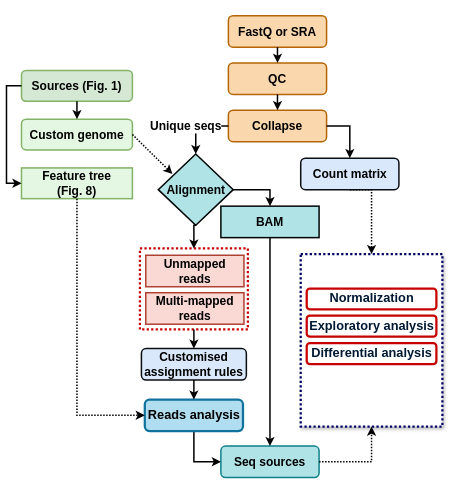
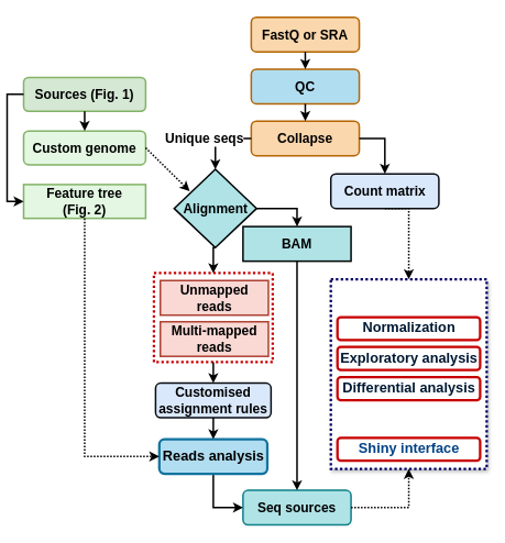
  <mxCell id="0" />
  <mxCell id="1" parent="0" />
  <mxCell id="2" value="" style="group" vertex="1" connectable="0" parent="1"><mxGeometry x="20" y="20.5" width="561.5" height="616" as="geometry" /></mxCell>
  <mxCell id="3" value="" style="group" vertex="1" connectable="0" parent="2"><mxGeometry width="561.5" height="616" as="geometry" /></mxCell>
  <mxCell id="4" value="" style="group" vertex="1" connectable="0" parent="3"><mxGeometry width="561.5" height="616" as="geometry" /></mxCell>
  <mxCell id="5" value="FastQ or SRA" style="rounded=1;strokeWidth=2;perimeterSpacing=0;glass=0;shadow=0;comic=0;fontFamily=Arial;fontSize=16;fontStyle=1;fillColor=#fad7ac;strokeColor=#b46504;spacing=2;whiteSpace=wrap;html=1;labelBorderColor=none;labelBackgroundColor=none;direction=east;flipH=1;flipV=1;align=center;" vertex="1" parent="4"><mxGeometry x="276" width="131" height="42" as="geometry" /></mxCell>
- <mxCell id="6" value="QC" style="rounded=1;strokeWidth=2;perimeterSpacing=0;glass=0;shadow=0;comic=0;fontFamily=Arial;fontSize=16;fontStyle=1;fillColor=#fad7ac;strokeColor=#b46504;flipH=1;spacing=2;whiteSpace=wrap;html=1;labelBorderColor=none;labelBackgroundColor=none;direction=east;flipV=1;align=center;" vertex="1" parent="4"><mxGeometry x="276" y="63" width="131" height="42" as="geometry" /></mxCell>
+ <mxCell id="6" value="QC" style="rounded=1;strokeWidth=2;perimeterSpacing=0;glass=0;shadow=0;comic=0;fontFamily=Arial;fontSize=16;fontStyle=1;fillColor=#b1ddf0;strokeColor=#b46504;flipH=1;spacing=2;whiteSpace=wrap;html=1;labelBorderColor=none;labelBackgroundColor=none;direction=east;flipV=1;align=center;" vertex="1" parent="4"><mxGeometry x="276" y="63" width="131" height="42" as="geometry" /></mxCell>
  <mxCell id="7" style="edgeStyle=orthogonalEdgeStyle;rounded=0;orthogonalLoop=1;jettySize=auto;html=1;exitX=0.5;exitY=1;exitDx=0;exitDy=0;entryX=0.5;entryY=0;entryDx=0;entryDy=0;strokeWidth=2;align=center;" edge="1" parent="4" source="5" target="6"><mxGeometry relative="1" as="geometry" /></mxCell>
  <mxCell id="8" value="Collapse" style="rounded=1;strokeWidth=2;perimeterSpacing=0;glass=0;shadow=0;comic=0;fontFamily=Arial;fontSize=16;fontStyle=1;fillColor=#fad7ac;strokeColor=#b46504;flipH=1;spacing=2;whiteSpace=wrap;html=1;labelBorderColor=none;labelBackgroundColor=none;direction=east;flipV=1;align=center;" vertex="1" parent="4"><mxGeometry x="276" y="126" width="131" height="42" as="geometry" /></mxCell>
  <mxCell id="9" style="edgeStyle=orthogonalEdgeStyle;rounded=0;orthogonalLoop=1;jettySize=auto;html=1;exitX=0.5;exitY=1;exitDx=0;exitDy=0;entryX=0.5;entryY=0;entryDx=0;entryDy=0;strokeWidth=2;align=center;" edge="1" parent="4" source="6" target="8"><mxGeometry relative="1" as="geometry" /></mxCell>
  <mxCell id="10" value="Count matrix" style="rounded=1;strokeWidth=2;perimeterSpacing=0;glass=0;shadow=0;comic=0;fontFamily=Arial;fontSize=16;fontStyle=1;fillColor=#dae8fc;strokeColor=#0A0D12;flipH=1;spacing=2;whiteSpace=wrap;html=1;labelBorderColor=none;labelBackgroundColor=none;fontColor=#000000;direction=east;flipV=1;align=center;" vertex="1" parent="4"><mxGeometry x="372.5" y="190" width="131" height="42" as="geometry" /></mxCell>
  <mxCell id="11" style="edgeStyle=orthogonalEdgeStyle;rounded=0;orthogonalLoop=1;jettySize=auto;html=1;exitX=1;exitY=0.5;exitDx=0;exitDy=0;entryX=0.5;entryY=0;entryDx=0;entryDy=0;strokeWidth=2;align=center;" edge="1" parent="4" source="8" target="10"><mxGeometry relative="1" as="geometry" /></mxCell>
  <mxCell id="12" value="Seq sources" style="rounded=1;strokeWidth=2;perimeterSpacing=0;glass=0;shadow=0;comic=0;fontFamily=Arial;fontSize=16;fontStyle=1;fillColor=#b0e3e6;strokeColor=#0e8088;flipH=1;spacing=2;whiteSpace=wrap;html=1;labelBorderColor=none;labelBackgroundColor=none;direction=east;flipV=1;align=center;" vertex="1" parent="4"><mxGeometry x="266" y="574" width="131" height="42" as="geometry" /></mxCell>
  <mxCell id="13" value="Customised assignment rules" style="rounded=1;strokeWidth=2;perimeterSpacing=0;glass=0;shadow=0;comic=0;fontFamily=Arial;fontSize=16;fontStyle=1;fillColor=#dae8fc;strokeColor=#0A0D12;flipH=1;spacing=2;whiteSpace=wrap;html=1;labelBorderColor=none;labelBackgroundColor=none;fontColor=#000000;direction=east;flipV=1;" vertex="1" parent="4"><mxGeometry x="160" y="444" width="140" height="42" as="geometry" /></mxCell>
  <mxCell id="14" style="edgeStyle=orthogonalEdgeStyle;rounded=0;orthogonalLoop=1;jettySize=auto;html=1;exitX=0.5;exitY=1;exitDx=0;exitDy=0;strokeWidth=2;fontSize=16;align=center;" edge="1" parent="4" source="15" target="12"><mxGeometry relative="1" as="geometry" /></mxCell>
  <mxCell id="15" value="BAM" style="rounded=0;whiteSpace=wrap;html=1;shadow=0;glass=0;comic=0;labelBackgroundColor=none;strokeWidth=2;fontSize=16;fontStyle=1;fillColor=#b0e3e6;strokeColor=#010505;" vertex="1" parent="4"><mxGeometry x="266.0" y="254" width="131" height="42" as="geometry" /></mxCell>
  <mxCell id="16" value="Sources (Fig. 1)" style="rounded=1;strokeWidth=2;perimeterSpacing=0;glass=0;shadow=0;comic=0;fontFamily=Arial;fontSize=16;fontStyle=1;fillColor=#d5e8d4;strokeColor=#82b366;flipH=1;spacing=2;whiteSpace=wrap;html=1;labelBorderColor=none;labelBackgroundColor=none;direction=east;flipV=1;align=center;" vertex="1" parent="4"><mxGeometry y="73" width="148" height="41" as="geometry" /></mxCell>
- <mxCell id="17" value="Feature tree&lt;br&gt;(Fig. 8)" style="rounded=0;whiteSpace=wrap;html=1;shadow=0;glass=0;comic=0;labelBackgroundColor=none;strokeColor=#82b366;strokeWidth=2;fontSize=16;fontStyle=1;fillColor=#E3F7E2;align=center;" vertex="1" parent="4"><mxGeometry y="203" width="148" height="41" as="geometry" /></mxCell>
+ <mxCell id="17" value="Feature tree&lt;br&gt;(Fig. 2)" style="rounded=0;whiteSpace=wrap;html=1;shadow=0;glass=0;comic=0;labelBackgroundColor=none;strokeColor=#82b366;strokeWidth=2;fontSize=16;fontStyle=1;fillColor=#E3F7E2;align=center;" vertex="1" parent="4"><mxGeometry y="203" width="148" height="41" as="geometry" /></mxCell>
  <mxCell id="18" style="edgeStyle=orthogonalEdgeStyle;rounded=0;orthogonalLoop=1;jettySize=auto;html=1;exitX=0;exitY=0.5;exitDx=0;exitDy=0;entryX=0;entryY=0.5;entryDx=0;entryDy=0;strokeWidth=2;align=center;" edge="1" parent="4" source="16" target="17"><mxGeometry relative="1" as="geometry" /></mxCell>
  <mxCell id="19" value="Custom genome" style="whiteSpace=wrap;html=1;shadow=0;glass=0;comic=0;labelBackgroundColor=none;strokeColor=#82b366;strokeWidth=2;fontSize=16;fontStyle=1;fillColor=#E3F7E2;align=center;rounded=1;" vertex="1" parent="4"><mxGeometry y="138" width="148" height="41" as="geometry" /></mxCell>
  <mxCell id="20" style="edgeStyle=orthogonalEdgeStyle;rounded=0;orthogonalLoop=1;jettySize=auto;html=1;exitX=0.5;exitY=1;exitDx=0;exitDy=0;strokeWidth=2;align=center;" edge="1" parent="4" source="16" target="19"><mxGeometry relative="1" as="geometry" /></mxCell>
  <mxCell id="21" style="edgeStyle=orthogonalEdgeStyle;rounded=0;orthogonalLoop=1;jettySize=auto;html=1;exitX=1;exitY=0.5;exitDx=0;exitDy=0;entryX=0.5;entryY=0;entryDx=0;entryDy=0;strokeWidth=2;align=center;" edge="1" parent="4" source="22" target="15"><mxGeometry relative="1" as="geometry" /></mxCell>
  <mxCell id="22" value="&lt;b&gt;Alignment&lt;/b&gt;" style="rhombus;whiteSpace=wrap;html=1;rounded=0;shadow=0;glass=0;comic=0;labelBackgroundColor=none;strokeWidth=2;fontSize=16;fillColor=#b0e3e6;strokeColor=#010505;" vertex="1" parent="4"><mxGeometry x="182.5" y="184.5" width="100" height="95" as="geometry" /></mxCell>
  <mxCell id="23" style="edgeStyle=orthogonalEdgeStyle;rounded=0;orthogonalLoop=1;jettySize=auto;html=1;exitX=0;exitY=0.5;exitDx=0;exitDy=0;entryX=0.5;entryY=0;entryDx=0;entryDy=0;strokeWidth=2;align=center;" edge="1" parent="4" source="8" target="22"><mxGeometry relative="1" as="geometry" /></mxCell>
  <mxCell id="24" value="&lt;b&gt;&lt;font style=&quot;font-size: 16px&quot;&gt;Unique seqs&lt;/font&gt;&lt;/b&gt;" style="text;html=1;resizable=0;points=[];align=center;verticalAlign=middle;labelBackgroundColor=#FFFFFF;fontStyle=0" vertex="1" connectable="0" parent="23"><mxGeometry x="-0.114" y="-2" relative="1" as="geometry"><mxPoint x="-22" y="2" as="offset" /></mxGeometry></mxCell>
  <mxCell id="25" style="edgeStyle=orthogonalEdgeStyle;rounded=0;orthogonalLoop=1;jettySize=auto;html=1;exitX=0.5;exitY=1;exitDx=0;exitDy=0;entryX=0;entryY=0.5;entryDx=0;entryDy=0;strokeWidth=2;align=center;" edge="1" parent="4" source="26" target="12"><mxGeometry relative="1" as="geometry" /></mxCell>
  <mxCell id="26" value="Reads analysis" style="rounded=1;whiteSpace=wrap;html=1;strokeWidth=3;strokeColor=#10739e;fontSize=17;fontStyle=1;labelBackgroundColor=none;align=center;fillColor=#b1ddf0;" vertex="1" parent="4"><mxGeometry x="164.5" y="512" width="131" height="42" as="geometry" /></mxCell>
  <mxCell id="27" style="edgeStyle=orthogonalEdgeStyle;rounded=0;orthogonalLoop=1;jettySize=auto;html=1;exitX=0.5;exitY=1;exitDx=0;exitDy=0;entryX=0.5;entryY=0;entryDx=0;entryDy=0;strokeWidth=2;align=center;" edge="1" parent="4" source="13" target="26"><mxGeometry relative="1" as="geometry" /></mxCell>
  <mxCell id="28" style="edgeStyle=orthogonalEdgeStyle;rounded=0;orthogonalLoop=1;jettySize=auto;html=1;exitX=0.5;exitY=1;exitDx=0;exitDy=0;entryX=0;entryY=0.5;entryDx=0;entryDy=0;strokeWidth=2;align=center;dashed=1;dashPattern=1 1;" edge="1" parent="4" source="17" target="26"><mxGeometry relative="1" as="geometry" /></mxCell>
  <mxCell id="29" value="" style="group" vertex="1" connectable="0" parent="4"><mxGeometry x="158" y="310.5" width="144" height="108" as="geometry" /></mxCell>
  <mxCell id="30" value="" style="rounded=0;whiteSpace=wrap;html=1;dashed=1;dashPattern=1 1;strokeColor=#C70000;strokeWidth=3;align=center;" vertex="1" parent="29"><mxGeometry width="144" height="108" as="geometry" /></mxCell>
  <mxCell id="31" value="Unmapped reads" style="rounded=0;whiteSpace=wrap;html=1;shadow=0;glass=0;comic=0;labelBackgroundColor=none;strokeWidth=2;fontSize=16;fontStyle=1;fillColor=#fad9d5;strokeColor=#ae4132;" vertex="1" parent="29"><mxGeometry x="7.79" y="9" width="131" height="42" as="geometry" /></mxCell>
  <mxCell id="32" value="Multi-mapped reads" style="rounded=0;whiteSpace=wrap;html=1;shadow=0;glass=0;comic=0;labelBackgroundColor=none;strokeWidth=2;fontSize=16;fontStyle=1;fillColor=#fad9d5;strokeColor=#ae4132;" vertex="1" parent="29"><mxGeometry x="7.79" y="59" width="131" height="42" as="geometry" /></mxCell>
  <mxCell id="33" style="edgeStyle=orthogonalEdgeStyle;rounded=0;orthogonalLoop=1;jettySize=auto;html=1;exitX=0.5;exitY=1;exitDx=0;exitDy=0;entryX=0.5;entryY=0;entryDx=0;entryDy=0;strokeWidth=2;align=center;" edge="1" parent="4" source="22" target="30"><mxGeometry relative="1" as="geometry" /></mxCell>
  <mxCell id="34" style="edgeStyle=orthogonalEdgeStyle;rounded=0;orthogonalLoop=1;jettySize=auto;html=1;exitX=0.5;exitY=1;exitDx=0;exitDy=0;entryX=0.5;entryY=0;entryDx=0;entryDy=0;strokeWidth=2;align=center;" edge="1" parent="4" source="30" target="13"><mxGeometry relative="1" as="geometry" /></mxCell>
  <mxCell id="35" value="" style="endArrow=classic;html=1;strokeWidth=2;align=center;exitX=1;exitY=0.5;exitDx=0;exitDy=0;entryX=0.189;entryY=0.279;entryDx=0;entryDy=0;entryPerimeter=0;dashed=1;dashPattern=1 1;" edge="1" parent="4" source="19" target="22"><mxGeometry width="50" height="50" relative="1" as="geometry"><mxPoint x="126" y="394" as="sourcePoint" /><mxPoint x="116" y="444" as="targetPoint" /></mxGeometry></mxCell>
  <mxCell id="36" value="" style="group" vertex="1" connectable="0" parent="4"><mxGeometry x="372.5" y="318" width="189" height="230" as="geometry" /></mxCell>
  <mxCell id="37" value="" style="rounded=0;whiteSpace=wrap;html=1;dashed=1;dashPattern=1 1;labelBackgroundColor=#FFFFFF;strokeColor=#000066;strokeWidth=3;align=center;glass=0;shadow=1;" vertex="1" parent="36"><mxGeometry width="189" height="230" as="geometry" /></mxCell>
  <mxCell id="38" value="Normalization" style="rounded=1;whiteSpace=wrap;html=1;strokeWidth=3;strokeColor=#C70000;fontSize=17;fontStyle=1;labelBackgroundColor=none;fontColor=#001933;align=center;" vertex="1" parent="36"><mxGeometry x="8" y="45.881" width="173" height="27.793" as="geometry" /></mxCell>
  <mxCell id="39" value="Exploratory analysis" style="rounded=1;whiteSpace=wrap;html=1;strokeWidth=3;strokeColor=#C70000;fontSize=17;fontStyle=1;labelBackgroundColor=none;fontColor=#001933;align=center;" vertex="1" parent="36"><mxGeometry x="8" y="82.111" width="173" height="27.793" as="geometry" /></mxCell>
  <mxCell id="40" value="Differential analysis" style="rounded=1;whiteSpace=wrap;html=1;strokeWidth=3;strokeColor=#C70000;fontSize=17;fontStyle=1;labelBackgroundColor=none;fontColor=#001933;align=center;" vertex="1" parent="36"><mxGeometry x="8" y="118.837" width="173" height="27.793" as="geometry" /></mxCell>
+ <mxCell id="41" value="&lt;font color=&quot;#004285&quot; style=&quot;font-size: 17px&quot;&gt;Shiny interface&lt;/font&gt;" style="rounded=1;whiteSpace=wrap;html=1;strokeWidth=3;strokeColor=#C70000;fontSize=17;fontStyle=1;labelBackgroundColor=none;fontColor=#001933;align=center;" vertex="1" parent="36"><mxGeometry x="8" y="192.289" width="173" height="27.793" as="geometry" /></mxCell>
  <mxCell id="42" style="edgeStyle=orthogonalEdgeStyle;rounded=0;orthogonalLoop=1;jettySize=auto;html=1;exitX=0.5;exitY=1;exitDx=0;exitDy=0;entryX=0.5;entryY=0;entryDx=0;entryDy=0;strokeWidth=2;align=center;dashed=1;dashPattern=1 1;" edge="1" parent="4" source="10" target="37"><mxGeometry relative="1" as="geometry"><Array as="points"><mxPoint x="467" y="232" /></Array></mxGeometry></mxCell>
  <mxCell id="43" style="edgeStyle=orthogonalEdgeStyle;rounded=0;orthogonalLoop=1;jettySize=auto;html=1;exitX=1;exitY=0.5;exitDx=0;exitDy=0;entryX=0.5;entryY=1;entryDx=0;entryDy=0;strokeWidth=2;align=center;dashed=1;dashPattern=1 1;" edge="1" parent="4" source="12" target="37"><mxGeometry relative="1" as="geometry" /></mxCell>
